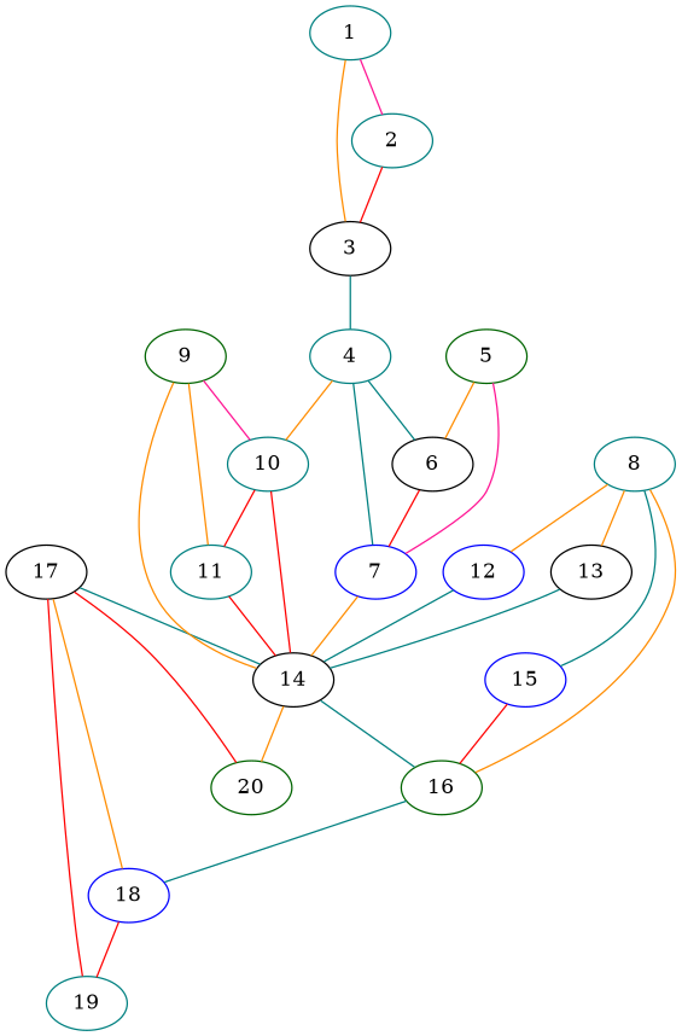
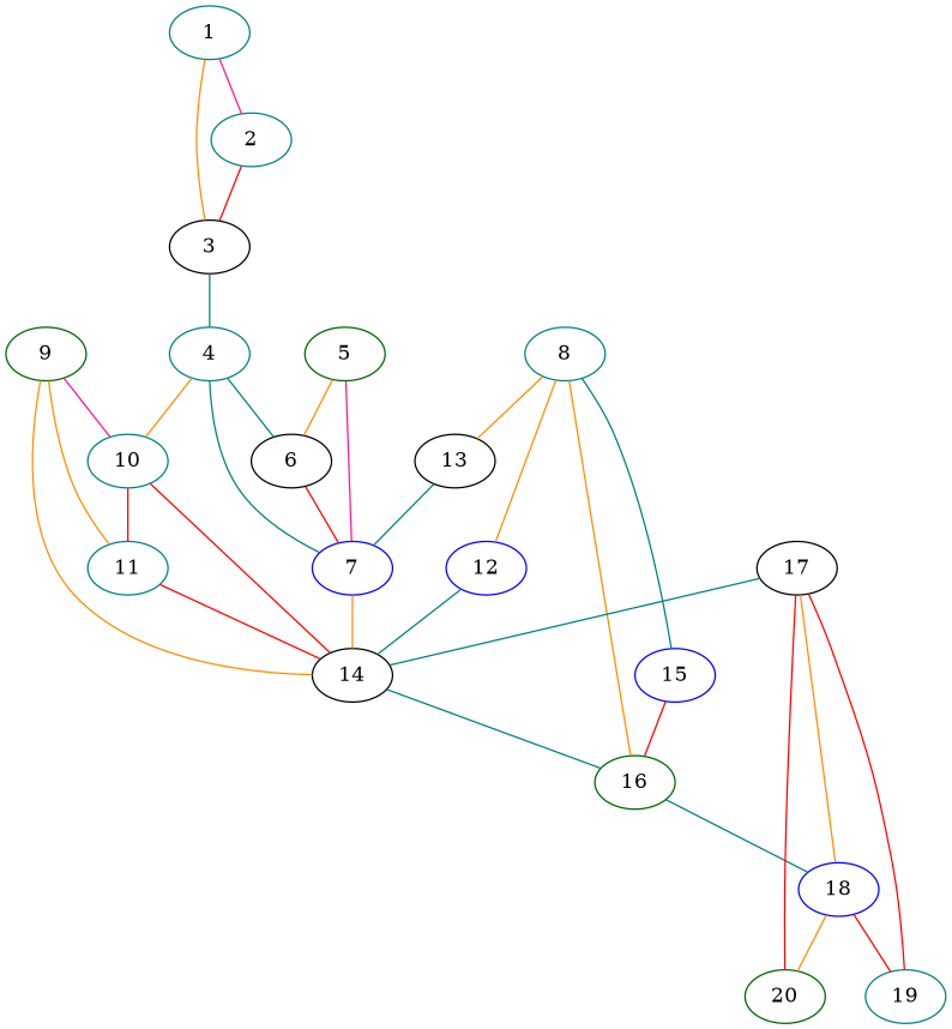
  graph {
    node [color=teal]
    edge [color=darkorange]
    3 [color=black]
    2
    4
    6 [color=black]
    7 [color=blue]
    10
    12 [color=blue]
    8
    13 [color=black]
    15 [color=blue]
    16 [color=darkgreen]
    14 [color=black]
    18 [color=blue]
    19
    20 [color=darkgreen]
    11
    17 [color=black]
    1
    5 [color=darkgreen]
    9 [color=darkgreen]
    3 -- 4 [color=teal]
    2 -- 3 [color=red]
    4 -- 6 [color=teal]
    4 -- 7 [color=teal]
    4 -- 10
    6 -- 7 [color=red]
    7 -- 14
    10 -- 14 [color=red]
    10 -- 11 [color=red]
    12 -- 14 [color=teal]
    8 -- 12
    8 -- 13
    8 -- 15 [color=teal]
    8 -- 16
-   13 -- 14 [color=teal]
+   13 -- 7 [color=teal]
    15 -- 16 [color=red]
    16 -- 18 [color=teal]
    14 -- 16 [color=teal]
    18 -- 19 [color=red]
-   14 -- 20
+   18 -- 20
    11 -- 14 [color=red]
    17 -- 14 [color=teal]
    17 -- 18
    17 -- 19 [color=red]
    17 -- 20 [color=red]
    1 -- 3
    1 -- 2 [color=deeppink]
    5 -- 6
    5 -- 7 [color=deeppink]
    9 -- 10 [color=deeppink]
    9 -- 14
    9 -- 11
  }
